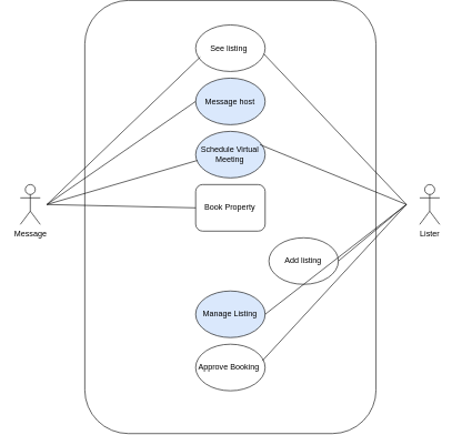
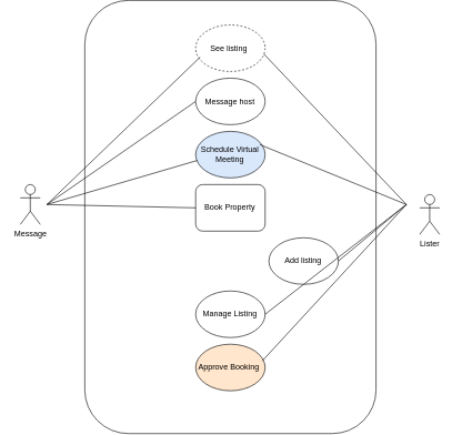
  <mxCell id="0" />
  <mxCell id="1" parent="0" />
  <mxCell id="2" value="" style="rounded=1;whiteSpace=wrap;html=1;rotation=-90;" vertex="1" parent="1"><mxGeometry x="20" y="90" width="651.25" height="437.5" as="geometry" /></mxCell>
  <mxCell id="3" value="Message" style="shape=umlActor;verticalLabelPosition=bottom;verticalAlign=top;html=1;outlineConnect=0;" vertex="1" parent="1"><mxGeometry x="30" y="260" width="30" height="60" as="geometry" /></mxCell>
- <mxCell id="4" value="Lister" style="shape=umlActor;verticalLabelPosition=bottom;verticalAlign=top;html=1;outlineConnect=0;" vertex="1" parent="1"><mxGeometry x="630" y="260" width="30" height="60" as="geometry" /></mxCell>
- <mxCell id="5" value="See listing&amp;nbsp;" style="ellipse;whiteSpace=wrap;html=1;" vertex="1" parent="1"><mxGeometry x="293.44" y="20" width="104.37" height="70" as="geometry" /></mxCell>
- <mxCell id="6" value="Message host" style="ellipse;whiteSpace=wrap;html=1;fillColor=#dae8fc;" vertex="1" parent="1"><mxGeometry x="293.44" y="100" width="104.37" height="70" as="geometry" /></mxCell>
+ <mxCell id="4" value="Lister" style="shape=umlActor;verticalLabelPosition=bottom;verticalAlign=top;html=1;outlineConnect=0;" vertex="1" parent="1"><mxGeometry x="630" y="275" width="30" height="60" as="geometry" /></mxCell>
+ <mxCell id="5" value="See listing&amp;nbsp;" style="ellipse;whiteSpace=wrap;html=1;dashed=1;" vertex="1" parent="1"><mxGeometry x="293.44" y="20" width="104.37" height="70" as="geometry" /></mxCell>
+ <mxCell id="6" value="Message host" style="ellipse;whiteSpace=wrap;html=1;" vertex="1" parent="1"><mxGeometry x="293.44" y="100" width="104.37" height="70" as="geometry" /></mxCell>
  <mxCell id="7" value="Schedule Virtual Meeting" style="ellipse;whiteSpace=wrap;html=1;fillColor=#dae8fc;" vertex="1" parent="1"><mxGeometry x="293.44" y="180" width="104.37" height="70" as="geometry" /></mxCell>
  <mxCell id="8" value="Book Property" style="whiteSpace=wrap;html=1;rounded=1;" vertex="1" parent="1"><mxGeometry x="293.44" y="260" width="104.37" height="70" as="geometry" /></mxCell>
  <mxCell id="9" value="Add listing" style="ellipse;whiteSpace=wrap;html=1;" vertex="1" parent="1"><mxGeometry x="403.44" y="340" width="104.37" height="70" as="geometry" /></mxCell>
- <mxCell id="10" value="Manage Listing" style="ellipse;whiteSpace=wrap;html=1;fillColor=#dae8fc;" vertex="1" parent="1"><mxGeometry x="293.44" y="420" width="104.37" height="70" as="geometry" /></mxCell>
- <mxCell id="11" value="Approve Booking&amp;nbsp;" style="ellipse;whiteSpace=wrap;html=1;" vertex="1" parent="1"><mxGeometry x="293.44" y="500" width="104.37" height="70" as="geometry" /></mxCell>
+ <mxCell id="10" value="Manage Listing" style="ellipse;whiteSpace=wrap;html=1;" vertex="1" parent="1"><mxGeometry x="293.44" y="420" width="104.37" height="70" as="geometry" /></mxCell>
+ <mxCell id="11" value="Approve Booking&amp;nbsp;" style="ellipse;whiteSpace=wrap;html=1;fillColor=#ffe6cc;" vertex="1" parent="1"><mxGeometry x="293.44" y="500" width="104.37" height="70" as="geometry" /></mxCell>
  <mxCell id="12" value="" style="endArrow=none;html=1;entryX=0.066;entryY=0.689;entryDx=0;entryDy=0;entryPerimeter=0;" edge="1" parent="1" target="5"><mxGeometry width="50" height="50" relative="1" as="geometry"><mxPoint x="70" y="290" as="sourcePoint" /><mxPoint x="140" y="240" as="targetPoint" /></mxGeometry></mxCell>
  <mxCell id="13" value="" style="endArrow=none;html=1;entryX=0;entryY=0.5;entryDx=0;entryDy=0;" edge="1" parent="1" target="6"><mxGeometry width="50" height="50" relative="1" as="geometry"><mxPoint x="70" y="290" as="sourcePoint" /><mxPoint x="310" y="78" as="targetPoint" /></mxGeometry></mxCell>
  <mxCell id="14" value="" style="endArrow=none;html=1;entryX=0.023;entryY=0.625;entryDx=0;entryDy=0;entryPerimeter=0;" edge="1" parent="1" target="7"><mxGeometry width="50" height="50" relative="1" as="geometry"><mxPoint x="70" y="290" as="sourcePoint" /><mxPoint x="303" y="145" as="targetPoint" /></mxGeometry></mxCell>
  <mxCell id="15" value="" style="endArrow=none;html=1;entryX=0;entryY=0.5;entryDx=0;entryDy=0;" edge="1" parent="1" target="8"><mxGeometry width="50" height="50" relative="1" as="geometry"><mxPoint x="70" y="290" as="sourcePoint" /><mxPoint x="306" y="234" as="targetPoint" /></mxGeometry></mxCell>
  <mxCell id="16" value="" style="endArrow=none;html=1;exitX=0.982;exitY=0.625;exitDx=0;exitDy=0;exitPerimeter=0;" edge="1" parent="1" source="5"><mxGeometry width="50" height="50" relative="1" as="geometry"><mxPoint x="430" y="287.5" as="sourcePoint" /><mxPoint x="610" y="290" as="targetPoint" /></mxGeometry></mxCell>
  <mxCell id="17" value="" style="endArrow=none;html=1;exitX=0.982;exitY=0.625;exitDx=0;exitDy=0;exitPerimeter=0;" edge="1" parent="1"><mxGeometry width="50" height="50" relative="1" as="geometry"><mxPoint x="390" y="200" as="sourcePoint" /><mxPoint x="610" y="290" as="targetPoint" /></mxGeometry></mxCell>
  <mxCell id="18" value="" style="endArrow=none;html=1;exitX=1;exitY=0.5;exitDx=0;exitDy=0;" edge="1" parent="1" source="9"><mxGeometry width="50" height="50" relative="1" as="geometry"><mxPoint x="400" y="210" as="sourcePoint" /><mxPoint x="610" y="290" as="targetPoint" /></mxGeometry></mxCell>
  <mxCell id="19" value="" style="endArrow=none;html=1;exitX=1;exitY=0.5;exitDx=0;exitDy=0;" edge="1" parent="1"><mxGeometry width="50" height="50" relative="1" as="geometry"><mxPoint x="397.81" y="455" as="sourcePoint" /><mxPoint x="610" y="290" as="targetPoint" /></mxGeometry></mxCell>
  <mxCell id="20" value="" style="endArrow=none;html=1;exitX=0.96;exitY=0.356;exitDx=0;exitDy=0;exitPerimeter=0;" edge="1" parent="1" source="11"><mxGeometry width="50" height="50" relative="1" as="geometry"><mxPoint x="407.81" y="465" as="sourcePoint" /><mxPoint x="610" y="290" as="targetPoint" /></mxGeometry></mxCell>
